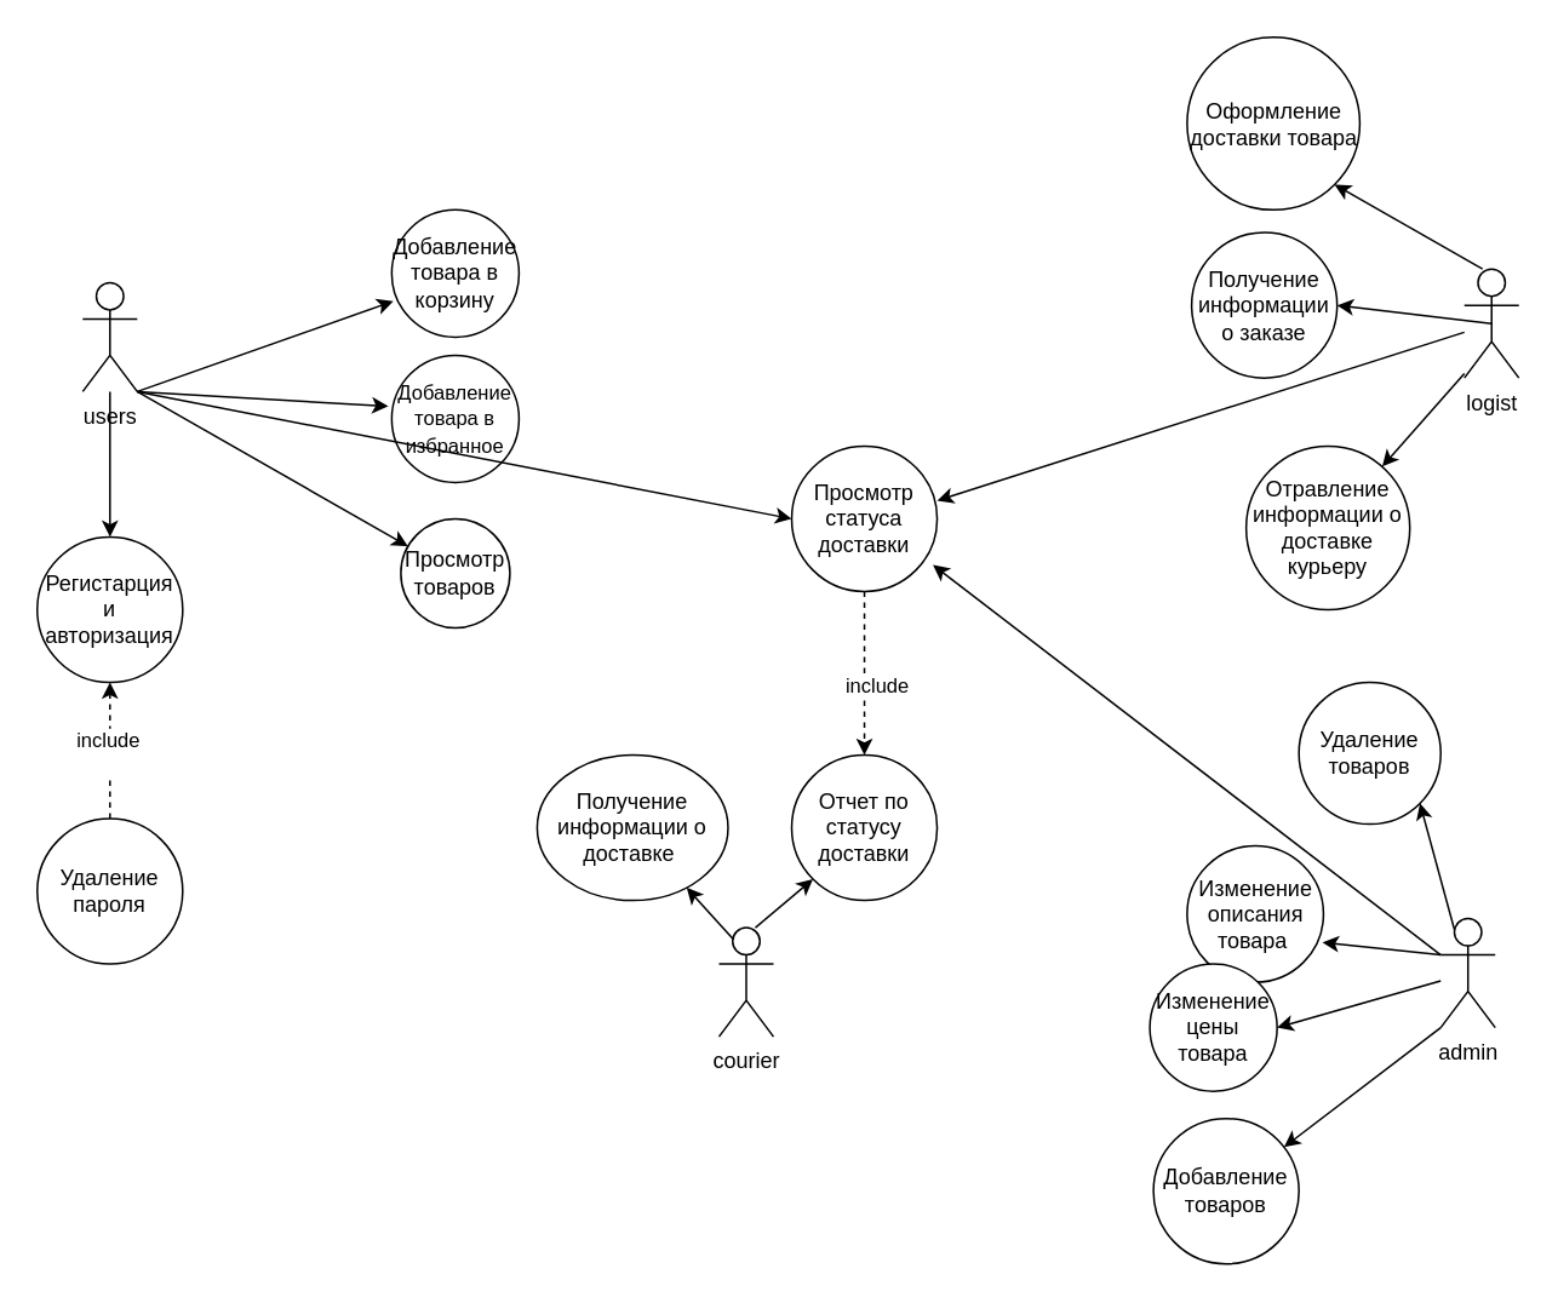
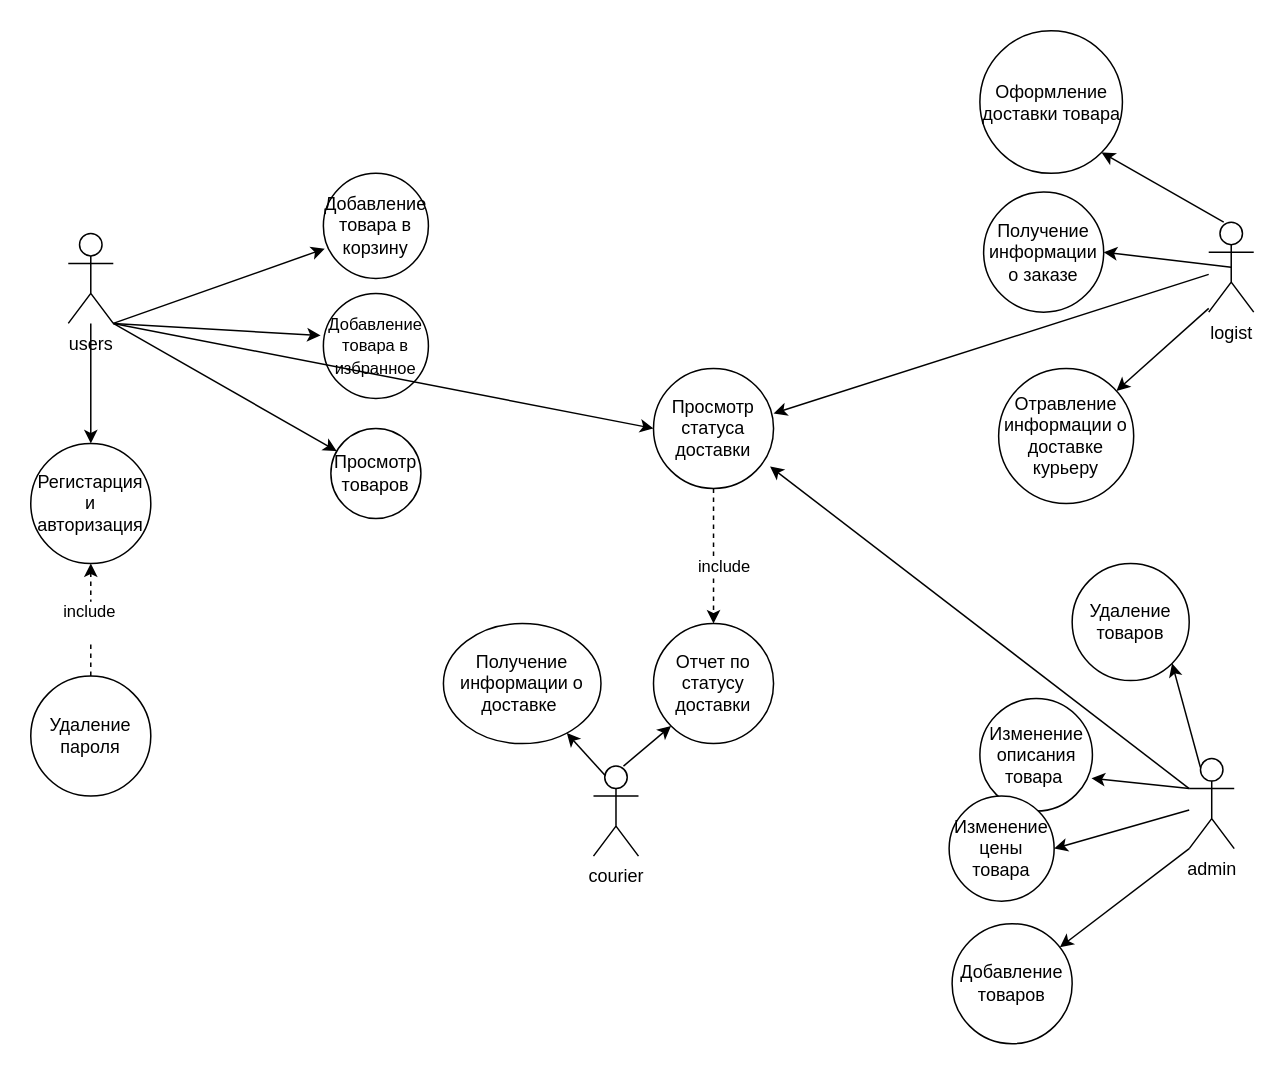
  <mxCell id="0" />
  <mxCell id="1" parent="0" />
  <mxCell id="2" value="Регистарция и авторизация" style="ellipse;whiteSpace=wrap;html=1;aspect=fixed;" parent="1" vertex="1"><mxGeometry x="20" y="295" width="80" height="80" as="geometry" /></mxCell>
  <mxCell id="3" value="" style="edgeStyle=orthogonalEdgeStyle;rounded=0;orthogonalLoop=1;jettySize=auto;html=1;" parent="1" source="4" target="2" edge="1"><mxGeometry relative="1" as="geometry" /></mxCell>
  <mxCell id="4" value="users" style="shape=umlActor;verticalLabelPosition=bottom;verticalAlign=top;html=1;outlineConnect=0;" parent="1" vertex="1"><mxGeometry x="45" y="155" width="30" height="60" as="geometry" /></mxCell>
  <mxCell id="5" value="Удаление пароля" style="ellipse;whiteSpace=wrap;html=1;aspect=fixed;" parent="1" vertex="1"><mxGeometry x="20" y="450" width="80" height="80" as="geometry" /></mxCell>
  <mxCell id="6" value="Просмотр товаров" style="ellipse;whiteSpace=wrap;html=1;aspect=fixed;" parent="1" vertex="1"><mxGeometry x="220" y="285" width="60" height="60" as="geometry" /></mxCell>
  <mxCell id="7" value="&lt;font style=&quot;font-size: 11px;&quot;&gt;Добавление товара в избранное&lt;/font&gt;" style="ellipse;whiteSpace=wrap;html=1;aspect=fixed;" parent="1" vertex="1"><mxGeometry x="215" y="195" width="70" height="70" as="geometry" /></mxCell>
  <mxCell id="8" value="Добавление товара в корзину" style="ellipse;whiteSpace=wrap;html=1;aspect=fixed;" parent="1" vertex="1"><mxGeometry x="215" y="115" width="70" height="70" as="geometry" /></mxCell>
  <mxCell id="9" value="Оформление доставки товара" style="ellipse;whiteSpace=wrap;html=1;aspect=fixed;" parent="1" vertex="1"><mxGeometry x="652.5" y="20" width="95" height="95" as="geometry" /></mxCell>
  <mxCell id="10" value="logist&lt;div&gt;&lt;br&gt;&lt;/div&gt;" style="shape=umlActor;verticalLabelPosition=bottom;verticalAlign=top;html=1;outlineConnect=0;" vertex="1" parent="1"><mxGeometry x="805" y="147.5" width="30" height="60" as="geometry" /></mxCell>
  <mxCell id="11" value="admin" style="shape=umlActor;verticalLabelPosition=bottom;verticalAlign=top;html=1;outlineConnect=0;" vertex="1" parent="1"><mxGeometry x="792" y="505" width="30" height="60" as="geometry" /></mxCell>
  <mxCell id="12" value="Изменение описания товара&amp;nbsp;" style="ellipse;whiteSpace=wrap;html=1;aspect=fixed;" vertex="1" parent="1"><mxGeometry x="652.5" y="465" width="75" height="75" as="geometry" /></mxCell>
  <mxCell id="13" value="Удаление товаров" style="ellipse;whiteSpace=wrap;html=1;aspect=fixed;" vertex="1" parent="1"><mxGeometry x="714" y="375" width="78" height="78" as="geometry" /></mxCell>
  <mxCell id="14" value="Получение информации о заказе" style="ellipse;whiteSpace=wrap;html=1;aspect=fixed;" vertex="1" parent="1"><mxGeometry x="655" y="127.5" width="80" height="80" as="geometry" /></mxCell>
- <mxCell id="15" value="Отравление информации о доставке курьеру" style="ellipse;whiteSpace=wrap;html=1;aspect=fixed;" vertex="1" parent="1"><mxGeometry x="685" y="245" width="90" height="90" as="geometry" /></mxCell>
+ <mxCell id="15" value="Отравление информации о доставке курьеру" style="ellipse;whiteSpace=wrap;html=1;aspect=fixed;" vertex="1" parent="1"><mxGeometry x="665" y="245" width="90" height="90" as="geometry" /></mxCell>
  <mxCell id="16" value="Изменение цены товара" style="ellipse;whiteSpace=wrap;html=1;aspect=fixed;" vertex="1" parent="1"><mxGeometry x="632" y="530" width="70" height="70" as="geometry" /></mxCell>
  <mxCell id="17" value="" style="endArrow=classic;html=1;rounded=0;entryX=0.5;entryY=1;entryDx=0;entryDy=0;dashed=1;exitX=0.5;exitY=0;exitDx=0;exitDy=0;" edge="1" parent="1" source="5" target="2"><mxGeometry width="50" height="50" relative="1" as="geometry"><mxPoint x="60" y="514" as="sourcePoint" /><mxPoint x="395" y="315" as="targetPoint" /></mxGeometry></mxCell>
  <mxCell id="18" value="include&lt;div&gt;&lt;br&gt;&lt;/div&gt;" style="edgeLabel;html=1;align=center;verticalAlign=middle;resizable=0;points=[];" vertex="1" connectable="0" parent="17"><mxGeometry x="-0.014" y="2" relative="1" as="geometry"><mxPoint as="offset" /></mxGeometry></mxCell>
  <mxCell id="19" value="" style="endArrow=classic;html=1;rounded=0;entryX=0.013;entryY=0.717;entryDx=0;entryDy=0;entryPerimeter=0;exitX=1;exitY=1;exitDx=0;exitDy=0;exitPerimeter=0;" edge="1" parent="1" source="4" target="8"><mxGeometry width="50" height="50" relative="1" as="geometry"><mxPoint x="100" y="365" as="sourcePoint" /><mxPoint x="150" y="315" as="targetPoint" /></mxGeometry></mxCell>
  <mxCell id="20" value="" style="endArrow=classic;html=1;rounded=0;entryX=-0.026;entryY=0.401;entryDx=0;entryDy=0;entryPerimeter=0;exitX=1;exitY=1;exitDx=0;exitDy=0;exitPerimeter=0;" edge="1" parent="1" source="4" target="7"><mxGeometry width="50" height="50" relative="1" as="geometry"><mxPoint x="100" y="379" as="sourcePoint" /><mxPoint x="216" y="336" as="targetPoint" /></mxGeometry></mxCell>
  <mxCell id="21" value="" style="endArrow=classic;html=1;rounded=0;exitX=1;exitY=1;exitDx=0;exitDy=0;exitPerimeter=0;" edge="1" parent="1" source="4" target="6"><mxGeometry width="50" height="50" relative="1" as="geometry"><mxPoint x="100" y="387" as="sourcePoint" /><mxPoint x="213" y="415" as="targetPoint" /></mxGeometry></mxCell>
  <mxCell id="22" value="" style="endArrow=classic;html=1;rounded=0;entryX=1;entryY=1;entryDx=0;entryDy=0;" edge="1" parent="1" target="9"><mxGeometry width="50" height="50" relative="1" as="geometry"><mxPoint x="815" y="147.5" as="sourcePoint" /><mxPoint x="865" y="97.5" as="targetPoint" /></mxGeometry></mxCell>
  <mxCell id="23" value="" style="endArrow=classic;html=1;rounded=0;entryX=1;entryY=0.5;entryDx=0;entryDy=0;exitX=0.5;exitY=0.5;exitDx=0;exitDy=0;exitPerimeter=0;" edge="1" parent="1" source="10" target="14"><mxGeometry width="50" height="50" relative="1" as="geometry"><mxPoint x="804" as="sourcePoint" y="165" /><mxPoint x="755" y="147.5" as="targetPoint" /></mxGeometry></mxCell>
  <mxCell id="24" value="" style="endArrow=classic;html=1;rounded=0;" edge="1" parent="1" target="15"><mxGeometry width="50" height="50" relative="1" as="geometry"><mxPoint x="805" y="205" as="sourcePoint" /><mxPoint x="755" y="245" as="targetPoint" /></mxGeometry></mxCell>
  <mxCell id="25" value="courier" style="shape=umlActor;verticalLabelPosition=bottom;verticalAlign=top;html=1;outlineConnect=0;" vertex="1" parent="1"><mxGeometry x="395" y="510" width="30" height="60" as="geometry" /></mxCell>
  <mxCell id="26" value="" style="endArrow=classic;html=1;rounded=0;exitX=0.25;exitY=0.1;exitDx=0;exitDy=0;exitPerimeter=0;" edge="1" parent="1" source="25" target="27"><mxGeometry width="50" height="50" relative="1" as="geometry"><mxPoint x="409" y="515" as="sourcePoint" /><mxPoint x="375" y="475" as="targetPoint" /></mxGeometry></mxCell>
  <mxCell id="27" value="Получение информации о доставке&amp;nbsp;" style="ellipse;whiteSpace=wrap;html=1;aspect=fixed;" vertex="1" parent="1"><mxGeometry x="295" y="415" width="105" height="80" as="geometry" /></mxCell>
  <mxCell id="28" value="" style="endArrow=classic;html=1;rounded=0;exitX=0.25;exitY=0.1;exitDx=0;exitDy=0;exitPerimeter=0;entryX=1;entryY=1;entryDx=0;entryDy=0;" edge="1" parent="1" source="11" target="13"><mxGeometry width="50" height="50" relative="1" as="geometry"><mxPoint x="385" y="405" as="sourcePoint" /><mxPoint x="435" y="355" as="targetPoint" /></mxGeometry></mxCell>
  <mxCell id="29" value="" style="endArrow=classic;html=1;rounded=0;exitX=0;exitY=0.333;exitDx=0;exitDy=0;exitPerimeter=0;entryX=0.992;entryY=0.708;entryDx=0;entryDy=0;entryPerimeter=0;" edge="1" parent="1" source="11" target="12"><mxGeometry width="50" height="50" relative="1" as="geometry"><mxPoint x="751" y="564" as="sourcePoint" /><mxPoint x="732" y="495" as="targetPoint" /></mxGeometry></mxCell>
  <mxCell id="30" value="" style="endArrow=classic;html=1;rounded=0;entryX=1;entryY=1;entryDx=0;entryDy=0;" edge="1" parent="1" source="11"><mxGeometry width="50" height="50" relative="1" as="geometry"><mxPoint x="721" y="634" as="sourcePoint" /><mxPoint x="702" y="565" as="targetPoint" /></mxGeometry></mxCell>
  <mxCell id="31" value="Просмотр статуса доставки" style="ellipse;whiteSpace=wrap;html=1;aspect=fixed;" vertex="1" parent="1"><mxGeometry x="435" y="245" width="80" height="80" as="geometry" /></mxCell>
  <mxCell id="32" value="" style="endArrow=classic;html=1;rounded=0;entryX=0;entryY=1;entryDx=0;entryDy=0;" edge="1" parent="1" target="33"><mxGeometry width="50" height="50" relative="1" as="geometry"><mxPoint x="415" y="510" as="sourcePoint" /><mxPoint x="465" y="460" as="targetPoint" /></mxGeometry></mxCell>
  <mxCell id="33" value="Отчет по статусу доставки" style="ellipse;whiteSpace=wrap;html=1;aspect=fixed;" vertex="1" parent="1"><mxGeometry x="435" y="415" width="80" height="80" as="geometry" /></mxCell>
  <mxCell id="34" value="" style="endArrow=classic;html=1;rounded=0;exitX=1;exitY=1;exitDx=0;exitDy=0;exitPerimeter=0;entryX=0;entryY=0.5;entryDx=0;entryDy=0;" edge="1" parent="1" source="4" target="31"><mxGeometry width="50" height="50" relative="1" as="geometry"><mxPoint x="385" y="405" as="sourcePoint" /><mxPoint x="435" y="355" as="targetPoint" /></mxGeometry></mxCell>
  <mxCell id="35" value="" style="endArrow=classic;html=1;rounded=0;entryX=1;entryY=0.375;entryDx=0;entryDy=0;entryPerimeter=0;" edge="1" parent="1" source="10" target="31"><mxGeometry width="50" height="50" relative="1" as="geometry"><mxPoint x="385" y="295" as="sourcePoint" /><mxPoint x="705" y="395" as="targetPoint" /></mxGeometry></mxCell>
  <mxCell id="36" value="" style="endArrow=classic;html=1;rounded=0;exitX=0;exitY=0.333;exitDx=0;exitDy=0;exitPerimeter=0;entryX=0.971;entryY=0.817;entryDx=0;entryDy=0;entryPerimeter=0;" edge="1" parent="1" source="11" target="31"><mxGeometry width="50" height="50" relative="1" as="geometry"><mxPoint x="385" y="405" as="sourcePoint" /><mxPoint x="435" y="355" as="targetPoint" /></mxGeometry></mxCell>
  <mxCell id="37" value="" style="endArrow=classic;html=1;rounded=0;exitX=0.5;exitY=1;exitDx=0;exitDy=0;entryX=0;entryY=0.5;entryDx=0;entryDy=0;dashed=1;" edge="1" parent="1" source="31"><mxGeometry width="50" height="50" relative="1" as="geometry"><mxPoint x="155" y="315" as="sourcePoint" /><mxPoint x="475" y="415" as="targetPoint" /></mxGeometry></mxCell>
  <mxCell id="38" value="include" style="edgeLabel;html=1;align=center;verticalAlign=middle;resizable=0;points=[];" vertex="1" connectable="0" parent="37"><mxGeometry x="0.123" y="5" relative="1" as="geometry"><mxPoint x="1" as="offset" /></mxGeometry></mxCell>
  <mxCell id="39" value="" style="endArrow=classic;html=1;rounded=0;" edge="1" parent="1" target="40"><mxGeometry width="50" height="50" relative="1" as="geometry"><mxPoint x="792" y="564.998" as="sourcePoint" /><mxPoint x="705" y="615" as="targetPoint" /></mxGeometry></mxCell>
  <mxCell id="40" value="Добавление товаров" style="ellipse;whiteSpace=wrap;html=1;aspect=fixed;" vertex="1" parent="1"><mxGeometry x="634" y="615" width="80" height="80" as="geometry" /></mxCell>
